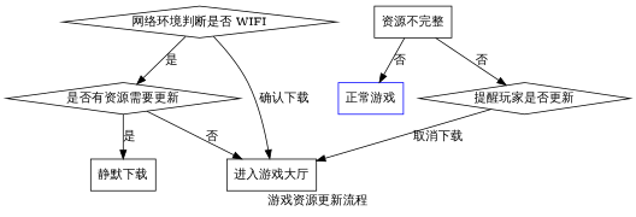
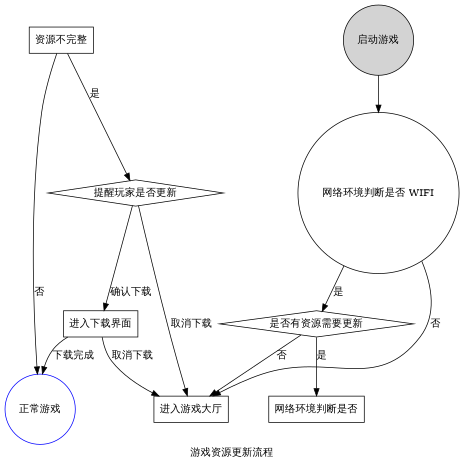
  digraph {
    label="游戏资源更新流程"
    rankdir=TB
    node [shape=box]
-   n1 [label="网络环境判断是否 WIFI" shape=diamond]
+   n1 [label="网络环境判断是否 WIFI" shape=circle]
    n2 [label="是否有资源需要更新" shape=diamond]
    n3 [label="进入游戏大厅"]
-   n4 [label="静默下载"]
+   n4 [label="网络环境判断是否"]
+   n5 [label="启动游戏" shape=circle style=filled]
    n6 [label="资源不完整"]
-   n7 [color=blue label="正常游戏"]
+   n7 [color=blue label="正常游戏" shape=circle]
    n8 [label="提醒玩家是否更新" shape=diamond]
+   n9 [label="进入下载界面"]
    subgraph sub_1 {
      shape=diamond
      n1
      n2
    }
    n1 -> n2 [label="是"]
-   n1 -> n3 [label="确认下载"]
+   n1 -> n3 [label="否"]
    n2 -> n3 [label="否"]
    n2 -> n4 [label="是"]
+   n5 -> n1
    n6 -> n7 [label="否"]
-   n6 -> n8 [label="否"]
+   n6 -> n8 [label="是"]
    n8 -> n3 [label="取消下载"]
+   n8 -> n9 [label="确认下载"]
+   n9 -> n3 [label="取消下载"]
+   n9 -> n7 [label="下载完成"]
  }
